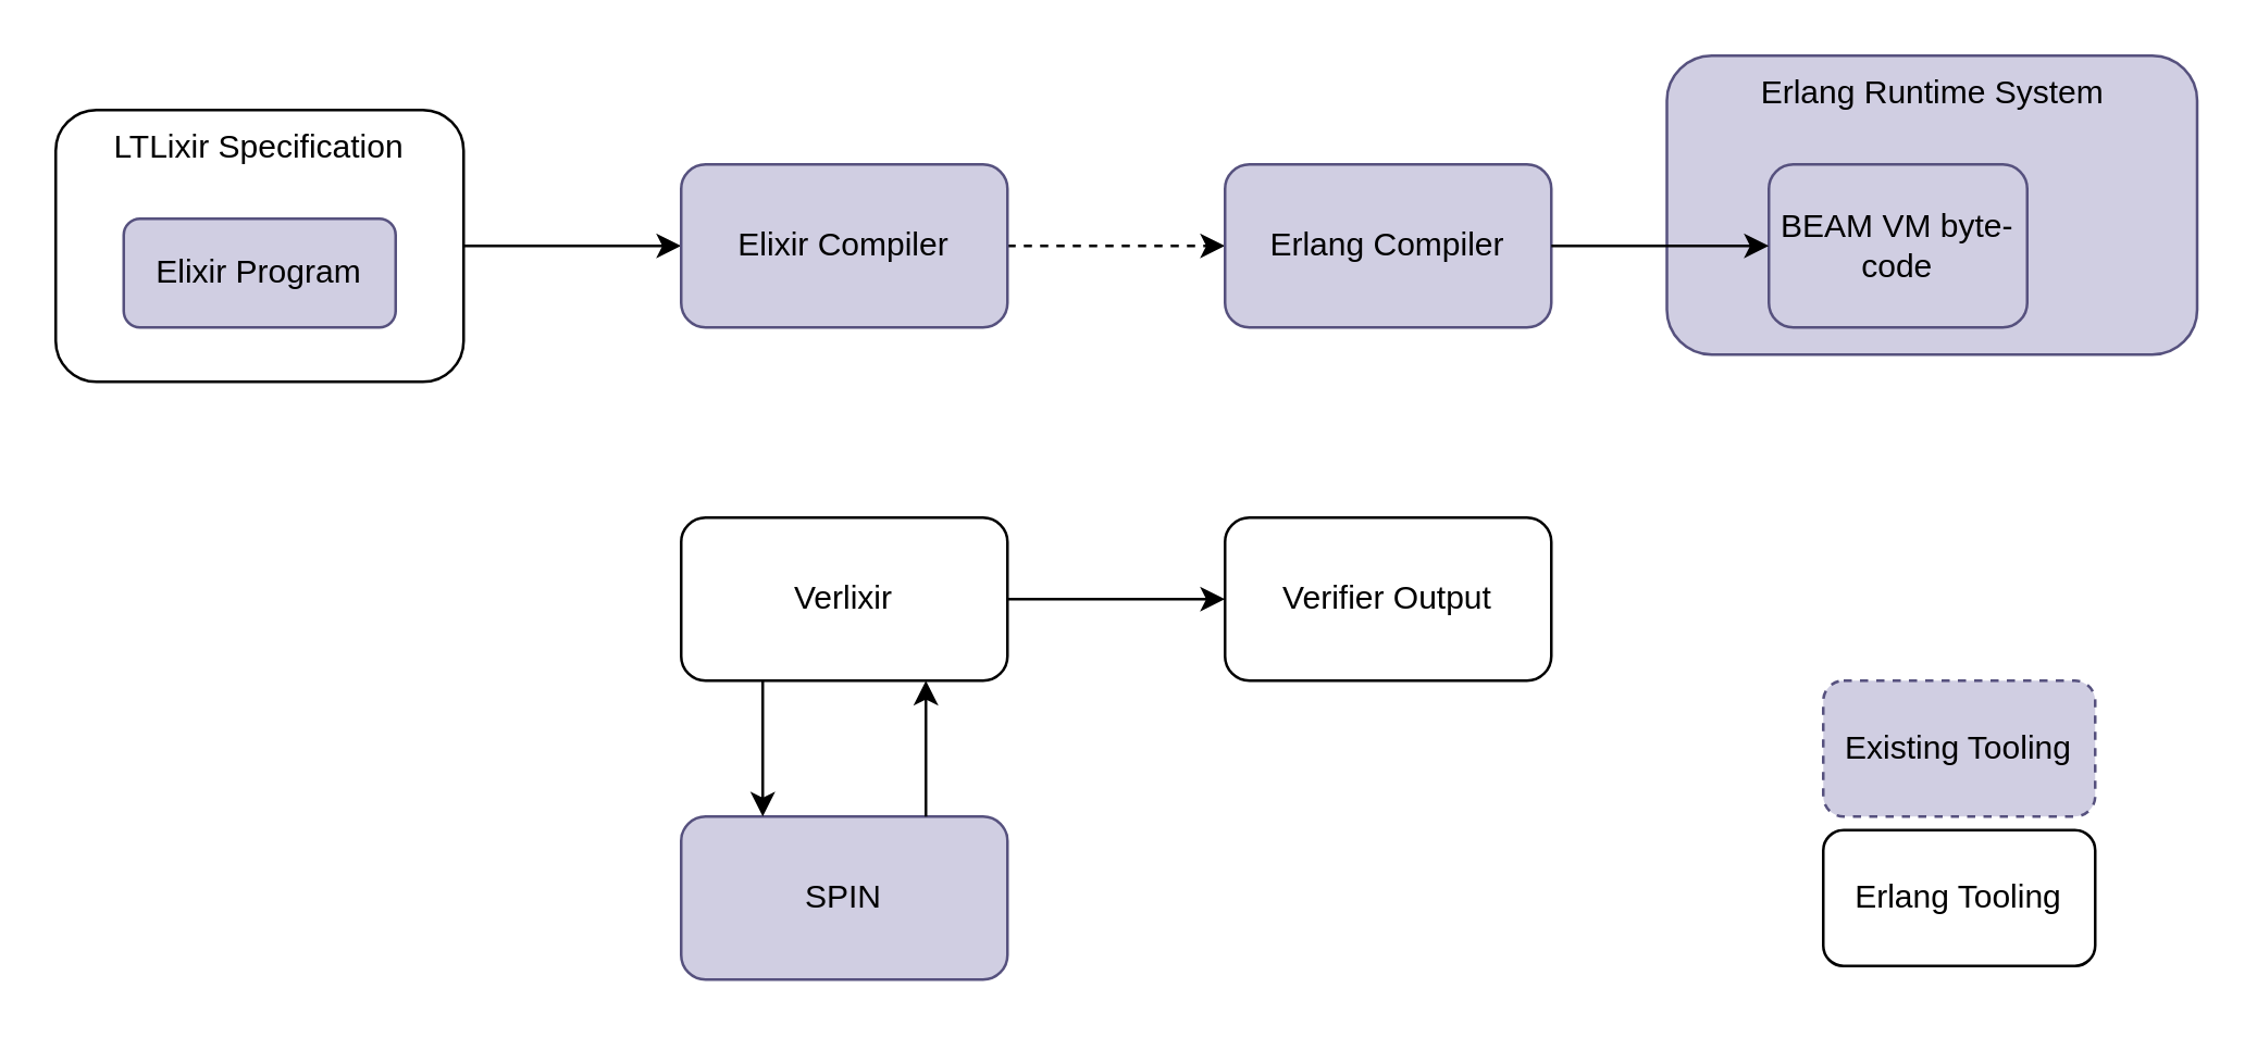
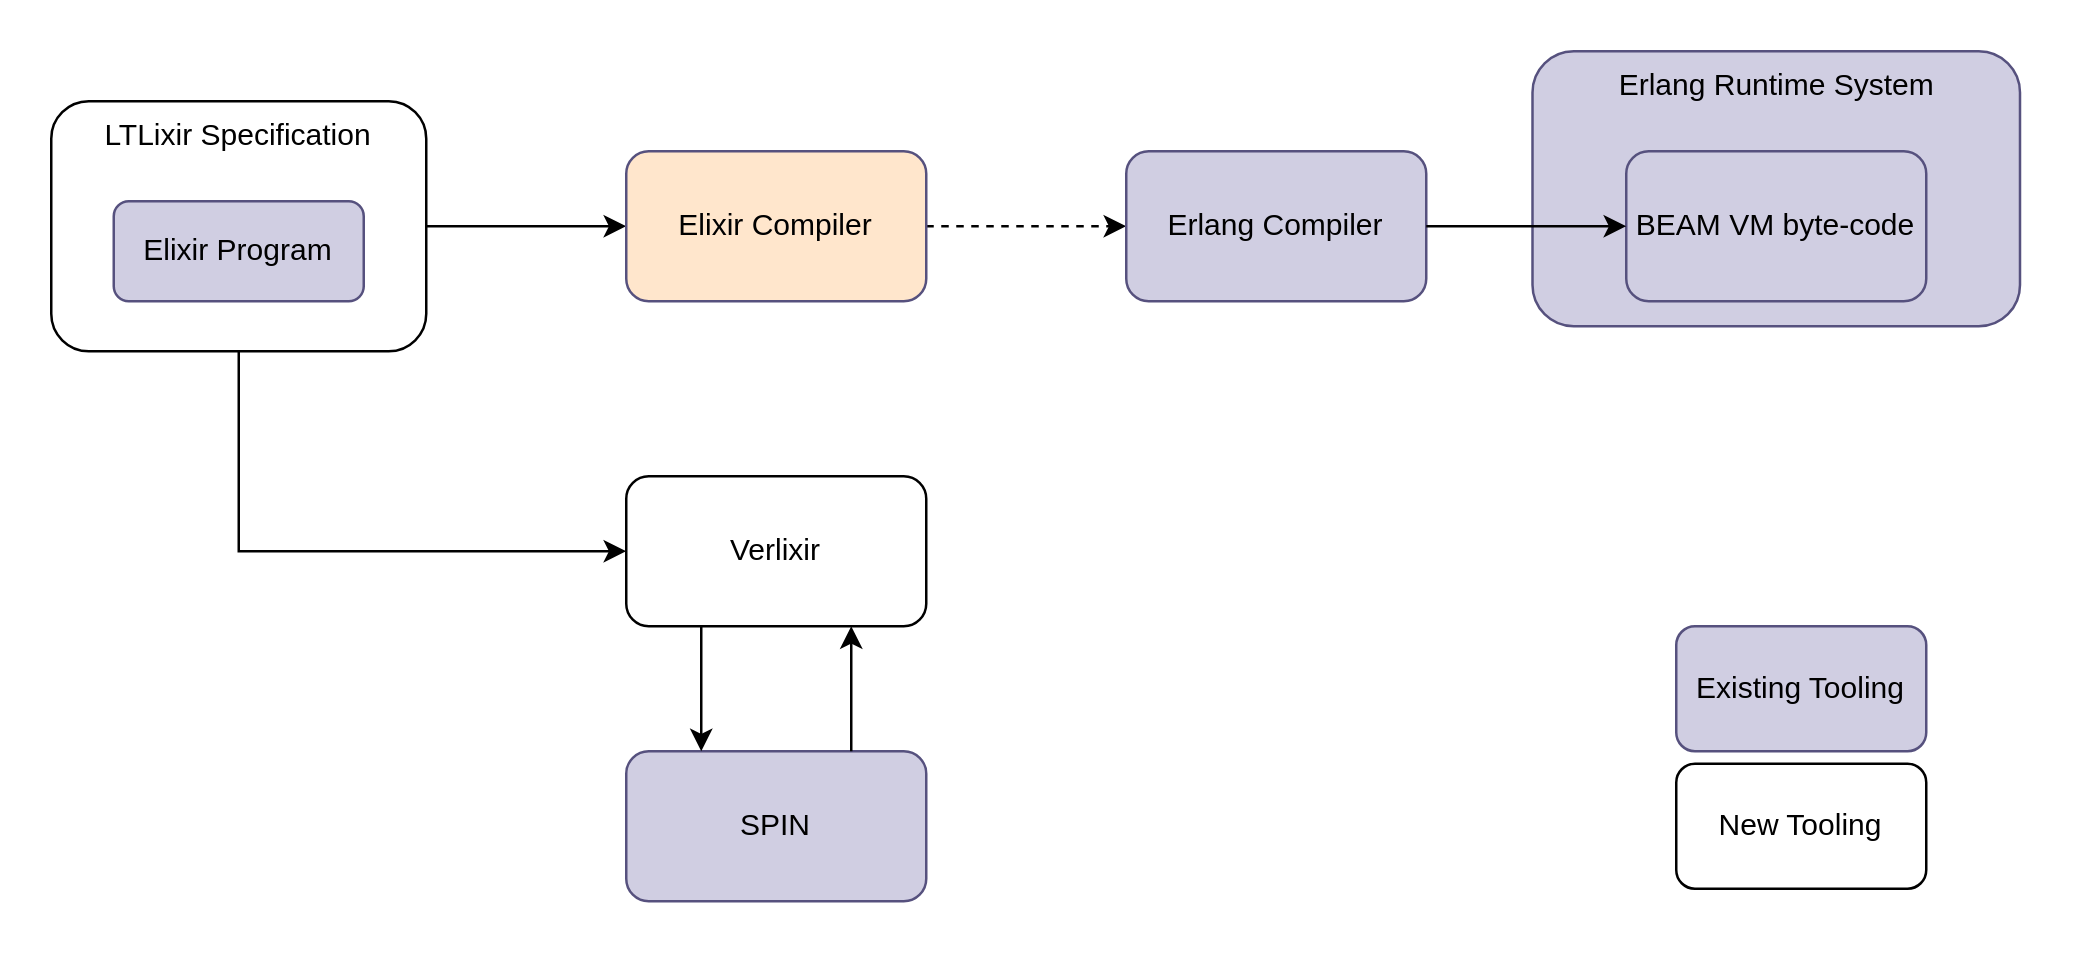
  <mxCell id="0" />
  <mxCell id="1" parent="0" />
  <mxCell id="2" value="" style="edgeStyle=orthogonalEdgeStyle;rounded=0;orthogonalLoop=1;jettySize=auto;html=1;" parent="1" source="4" target="7" edge="1"><mxGeometry relative="1" as="geometry" /></mxCell>
+ <mxCell id="3" value="" style="edgeStyle=orthogonalEdgeStyle;rounded=0;orthogonalLoop=1;jettySize=auto;html=1;entryX=0;entryY=0.5;entryDx=0;entryDy=0;" parent="1" source="4" target="13" edge="1"><mxGeometry relative="1" as="geometry"><Array as="points"><mxPoint x="95" y="220" /></Array></mxGeometry></mxCell>
  <mxCell id="4" value="LTLixir Specification" style="rounded=1;whiteSpace=wrap;html=1;verticalAlign=top;" parent="1" vertex="1"><mxGeometry x="20" y="40" width="150" height="100" as="geometry" /></mxCell>
  <mxCell id="5" value="Elixir Program" style="rounded=1;whiteSpace=wrap;html=1;fillColor=#d0cee2;strokeColor=#56517e;" parent="1" vertex="1"><mxGeometry x="45" y="80" width="100" height="40" as="geometry" /></mxCell>
  <mxCell id="6" value="" style="edgeStyle=orthogonalEdgeStyle;rounded=0;orthogonalLoop=1;jettySize=auto;html=1;dashed=1;" parent="1" source="7" target="8" edge="1"><mxGeometry relative="1" as="geometry" /></mxCell>
- <mxCell id="7" value="Elixir Compiler" style="whiteSpace=wrap;html=1;verticalAlign=middle;rounded=1;fillColor=#d0cee2;strokeColor=#56517e;" parent="1" vertex="1"><mxGeometry x="250" y="60" width="120" height="60" as="geometry" /></mxCell>
+ <mxCell id="7" value="Elixir Compiler" style="whiteSpace=wrap;html=1;verticalAlign=middle;rounded=1;fillColor=#ffe6cc;strokeColor=#56517e;" parent="1" vertex="1"><mxGeometry x="250" y="60" width="120" height="60" as="geometry" /></mxCell>
  <mxCell id="8" value="Erlang Compiler" style="whiteSpace=wrap;html=1;rounded=1;fillColor=#d0cee2;strokeColor=#56517e;" parent="1" vertex="1"><mxGeometry x="450" y="60" width="120" height="60" as="geometry" /></mxCell>
  <mxCell id="9" value="Erlang Runtime System" style="rounded=1;whiteSpace=wrap;html=1;verticalAlign=top;fillColor=#d0cee2;strokeColor=#56517e;" parent="1" vertex="1"><mxGeometry x="612.5" y="20" width="195" height="110" as="geometry" /></mxCell>
- <mxCell id="10" value="BEAM VM byte-code" style="whiteSpace=wrap;html=1;rounded=1;fillColor=#d0cee2;strokeColor=#56517e;" parent="1" vertex="1"><mxGeometry x="650" y="60" width="95" height="60" as="geometry" /></mxCell>
+ <mxCell id="10" value="BEAM VM byte-code" style="whiteSpace=wrap;html=1;rounded=1;fillColor=#d0cee2;strokeColor=#56517e;" parent="1" vertex="1"><mxGeometry x="650" y="60" width="120" height="60" as="geometry" /></mxCell>
  <mxCell id="11" value="" style="edgeStyle=orthogonalEdgeStyle;rounded=0;orthogonalLoop=1;jettySize=auto;html=1;" parent="1" source="8" target="10" edge="1"><mxGeometry relative="1" as="geometry" /></mxCell>
- <mxCell id="12" value="" style="edgeStyle=orthogonalEdgeStyle;rounded=0;orthogonalLoop=1;jettySize=auto;html=1;" parent="1" source="13" target="17" edge="1"><mxGeometry relative="1" as="geometry" /></mxCell>
  <mxCell id="13" value="Verlixir" style="whiteSpace=wrap;html=1;verticalAlign=middle;rounded=1;" parent="1" vertex="1"><mxGeometry x="250" y="190" width="120" height="60" as="geometry" /></mxCell>
  <mxCell id="14" value="SPIN" style="whiteSpace=wrap;html=1;verticalAlign=middle;rounded=1;fillColor=#d0cee2;strokeColor=#56517e;" parent="1" vertex="1"><mxGeometry x="250" y="300" width="120" height="60" as="geometry" /></mxCell>
  <mxCell id="15" value="" style="endArrow=classic;html=1;rounded=0;exitX=0.25;exitY=1;exitDx=0;exitDy=0;entryX=0.25;entryY=0;entryDx=0;entryDy=0;" parent="1" source="13" target="14" edge="1"><mxGeometry width="50" height="50" relative="1" as="geometry"><mxPoint x="390" y="280" as="sourcePoint" /><mxPoint x="440" y="230" as="targetPoint" /></mxGeometry></mxCell>
  <mxCell id="16" value="" style="endArrow=classic;html=1;rounded=0;exitX=0.75;exitY=0;exitDx=0;exitDy=0;entryX=0.75;entryY=1;entryDx=0;entryDy=0;" parent="1" source="14" target="13" edge="1"><mxGeometry width="50" height="50" relative="1" as="geometry"><mxPoint x="290" y="260" as="sourcePoint" /><mxPoint x="290" y="310" as="targetPoint" /></mxGeometry></mxCell>
- <mxCell id="17" value="Verifier Output" style="whiteSpace=wrap;html=1;rounded=1;" parent="1" vertex="1"><mxGeometry x="450" y="190" width="120" height="60" as="geometry" /></mxCell>
- <mxCell id="18" value="Existing Tooling" style="rounded=1;whiteSpace=wrap;html=1;fillColor=#d0cee2;strokeColor=#56517e;dashed=1;" parent="1" vertex="1"><mxGeometry x="670" y="250" width="100" height="50" as="geometry" /></mxCell>
- <mxCell id="19" value="Erlang Tooling" style="rounded=1;whiteSpace=wrap;html=1;" parent="1" vertex="1"><mxGeometry x="670" y="305" width="100" height="50" as="geometry" /></mxCell>
+ <mxCell id="18" value="Existing Tooling" style="rounded=1;whiteSpace=wrap;html=1;fillColor=#d0cee2;strokeColor=#56517e;" parent="1" vertex="1"><mxGeometry x="670" y="250" width="100" height="50" as="geometry" /></mxCell>
+ <mxCell id="19" value="New Tooling" style="rounded=1;whiteSpace=wrap;html=1;" parent="1" vertex="1"><mxGeometry x="670" y="305" width="100" height="50" as="geometry" /></mxCell>
